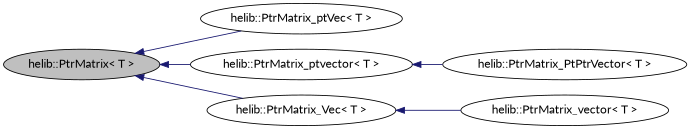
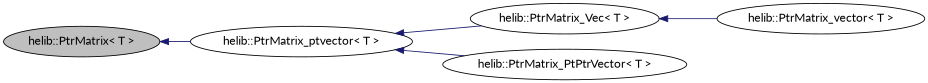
  digraph {
    fontname=Lato
    rankdir=LR
    node [color=black fillcolor=white fontname=Lato style=filled]
    edge [color=midnightblue dir=back fontname=Lato style=solid]
    n1 [fillcolor=grey75 fontcolor=black label="helib::PtrMatrix\< T \>"]
-   n2 [label="helib::PtrMatrix_ptVec\< T \>"]
    n3 [label="helib::PtrMatrix_ptvector\< T \>"]
    n4 [label="helib::PtrMatrix_Vec\< T \>"]
    n5 [label="helib::PtrMatrix_PtPtrVector\< T \>"]
    n6 [label="helib::PtrMatrix_vector\< T \>"]
-   n1 -> n2
    n1 -> n3
-   n1 -> n4
+   n3 -> n4
    n3 -> n5
    n4 -> n6
  }
